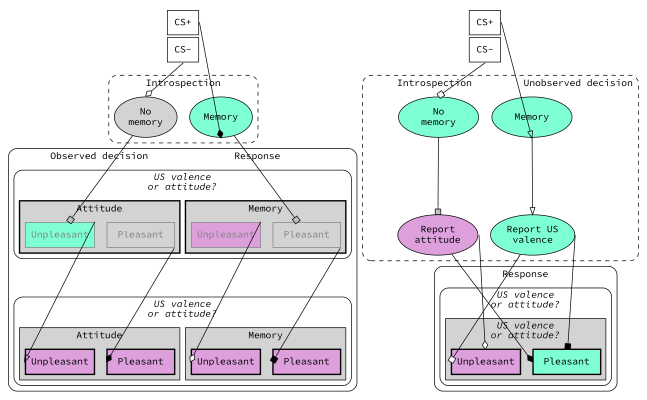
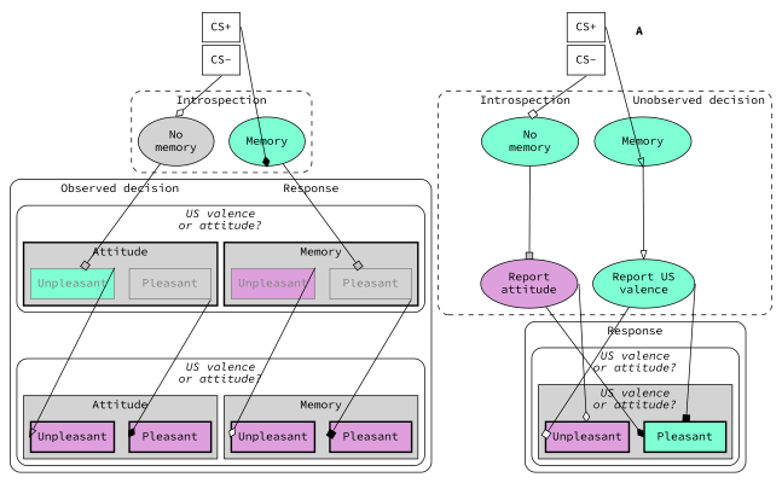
  digraph {
    compound=true
    fontname="Source Code Pro"
    rankdir=TB
    splines=false
    node [fontname="Source Code Pro" fontsize=14 shape=box fillcolor=plum style=filled]
    edge [arrowhead=box fontname="Source Code Pro"]
    n1 [label=<<TABLE BORDER="0" CELLBORDER="1" CELLSPACING="4"  CELLPADDING="9"><TR><TD PORT="pos">CS+</TD></TR><TR><TD PORT="neg">CS-</TD></TR></TABLE>> margin=0.1 shape=plaintext fillcolor="" style=""]
    n2 [label=<<TABLE BORDER="0" CELLBORDER="1" CELLSPACING="4"  CELLPADDING="9"><TR><TD PORT="pos">CS+</TD></TR><TR><TD PORT="neg">CS-</TD></TR></TABLE>> margin=0.1 shape=plaintext fillcolor="" style=""]
+   n3 [label=<<B>A        </B><BR /><BR /><BR />> shape=plaintext fillcolor="" style=""]
    n4 [fillcolor=aquamarine height=0.8 label="Report US\nvalence" shape=oval width=1.6]
    n5 [height=0.8 label="Report\nattitude" shape=oval width=1.6]
    n6 [fillcolor=aquamarine height=0.8 label=Memory shape=oval width=1.6]
    n7 [fillcolor=aquamarine height=0.8 label="No\nmemory" shape=oval width=1.6]
    n8 [fillcolor=aquamarine height=0.5 label=Pleasant style="bold,filled" width=1.35]
    n9 [height=0.5 label=Unpleasant style="bold,filled" width=1.35]
    n10 [fillcolor=aquamarine height=0.8 label=Memory shape=oval width=1.25]
    n11 [fillcolor=lightgrey height=0.8 label="No\nmemory" shape=oval width=1.25]
    n12 [color="#808080" fillcolor=lightgrey fontcolor="#808080" height=0.5 label=Pleasant width=1.35]
    n13 [color="#808080" fontcolor="#808080" height=0.5 label=Unpleasant width=1.35]
    n14 [color="#808080" fillcolor=lightgrey fontcolor="#808080" height=0.5 label=Pleasant width=1.35]
    n15 [color="#808080" fillcolor=aquamarine fontcolor="#808080" height=0.5 label=Unpleasant width=1.35]
    n16 [height=0.5 label=Pleasant style="bold,filled" width=1.35]
    n17 [height=0.5 label=Unpleasant style="bold,filled" width=1.35]
    n18 [height=0.5 label=Pleasant style="bold,filled" width=1.35]
    n19 [height=0.5 label=Unpleasant style="bold,filled" width=1.35]
    subgraph sub_1 {
      rank=same
      n1
      n2
+     n3
    }
    subgraph cluster_2 {
      fontsize=14
      label="     Introspection         Unobserved decision"
      labeljust=c
      style="rounded, dashed"
      n6
      n7
      subgraph sub_3 {
        fontsize=14
        label="     Introspection         Unobserved decision"
        labeljust=c
        rank=same
        style="rounded, dashed"
        n4
        n5
      }
    }
    subgraph cluster_4 {
      fontsize=14
      label=Response
      labeljust=c
      style=rounded
      subgraph cluster_5 {
        color=black
        fillcolor=lightgrey
        fontsize=14
        label=<<I>US valence<BR />or attitude?</I>>
        labeljust=c
        style=rounded
        subgraph cluster_6 {
          color=black
          fillcolor=lightgrey
          fontsize=14
          label=<<I>US valence<BR />or attitude?</I>>
          labeljust=c
          style=filled
          n8
          n9
        }
      }
    }
    subgraph cluster_7 {
      fontsize=14
      label=Introspection
      labeljust=c
      style="rounded, dashed"
      n10
      n11
    }
    subgraph cluster_8 {
      fontsize=14
      label="Observed decision               Response      "
      labeljust=c
      style=rounded
      subgraph cluster_9 {
        color=black
        fillcolor=lightgrey
        fontsize=14
        label=<<I>US valence<BR />or attitude?</I>>
        labeljust=c
        style=rounded
        subgraph cluster_10 {
          color=black
          fillcolor=lightgrey
          fontsize=14
          label=Memory
          labeljust=c
          style="bold,filled"
          n12
          n13
        }
        subgraph cluster_11 {
          color=black
          fillcolor=lightgrey
          fontsize=14
          label=Attitude
          labeljust=c
          style="bold,filled"
          n14
          n15
        }
      }
      subgraph cluster_12 {
        color=black
        fillcolor=lightgrey
        fontsize=14
        label=<<I>US valence<BR />or attitude?</I>>
        labeljust=c
        style=rounded
        subgraph cluster_13 {
          color=black
          fillcolor=lightgrey
          fontsize=14
          label=Memory
          labeljust=c
          style=filled
          n16
          n17
        }
        subgraph cluster_14 {
          color=black
          fillcolor=lightgrey
          fontsize=14
          label=Attitude
          labeljust=c
          style=filled
          n18
          n19
        }
      }
    }
    n1 -> n10 [arrowhead=diamond headport=s tailport=pos]
    n1 -> n11 [arrowhead=diamond fillcolor=white headport=n tailport=neg]
    n2 -> n6 [arrowhead=onormal headport=s tailport=pos]
    n2 -> n7 [fillcolor=white headport=n tailport=neg]
    n4 -> n8 [tailport=e]
    n4 -> n9 [fillcolor=white headport=w]
    n5 -> n8 [arrowhead=diamond headport=w]
    n5 -> n9 [arrowhead=diamond fillcolor=white tailport=e]
    n6 -> n4 [arrowhead=onormal fillcolor=grey]
    n7 -> n5 [fillcolor=grey]
    n10 -> n12 [fillcolor=grey]
    n11 -> n15 [fillcolor=grey]
    n12 -> n16 [headport=w tailport=se]
    n13 -> n17 [arrowhead=diamond fillcolor=white headport=w tailport=ne]
    n14 -> n18 [arrowhead=diamond headport=w tailport=se]
    n15 -> n19 [arrowhead=onormal fillcolor=white headport=w tailport=ne]
  }
